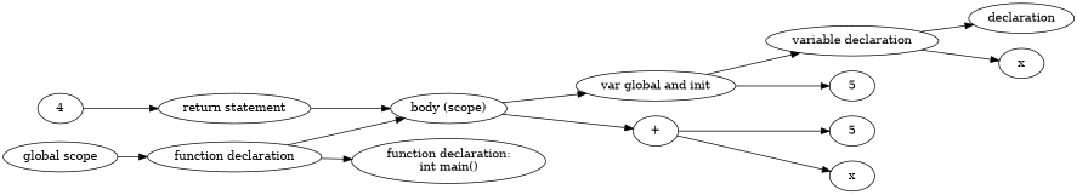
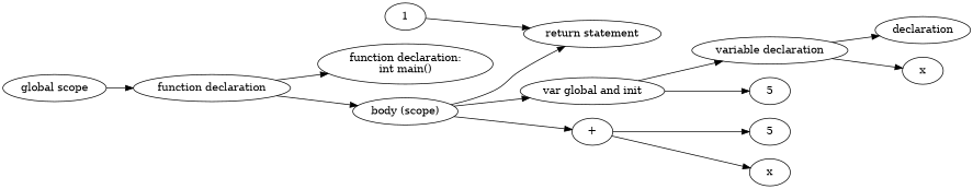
  digraph {
    rankdir=LR
    n1 [label="function declaration:\nint main()"]
    n2 [label="function declaration"]
    n3 [label="body (scope)"]
    n4 [label="var global and init"]
    n5 [label="+"]
    n6 [label="return statement"]
    n7 [label=declaration]
    n8 [label="variable declaration"]
    n9 [label=x]
    n10 [label=5]
    n11 [label=5]
    n12 [label=x]
-   n13 [label=4]
+   n13 [label=1]
    n14 [label="global scope"]
    n2 -> n1
    n2 -> n3
    n3 -> n4
    n3 -> n5
-   n6 -> n3
+   n3 -> n6
    n4 -> n8
    n4 -> n10
    n5 -> n11
    n5 -> n12
    n8 -> n7
    n8 -> n9
    n13 -> n6
    n14 -> n2
  }
